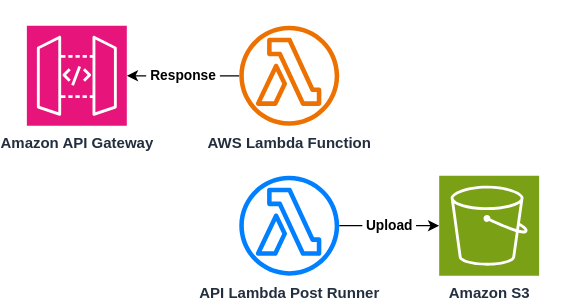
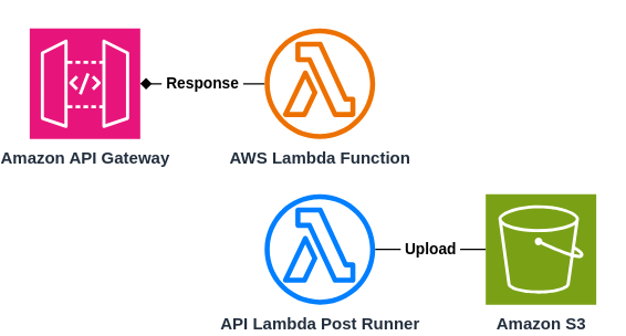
  <mxCell id="0" />
  <mxCell id="1" parent="0" />
- <mxCell id="2" value="&amp;nbsp;Response&amp;nbsp;" style="edgeStyle=orthogonalEdgeStyle;rounded=0;orthogonalLoop=1;jettySize=auto;html=1;fontStyle=1" parent="1" source="3" target="6" edge="1"><mxGeometry relative="1" as="geometry" /></mxCell>
+ <mxCell id="2" value="&amp;nbsp;Response&amp;nbsp;" style="edgeStyle=orthogonalEdgeStyle;rounded=0;orthogonalLoop=1;jettySize=auto;html=1;fontStyle=1;endArrow=diamond;" parent="1" source="3" target="6" edge="1"><mxGeometry relative="1" as="geometry" /></mxCell>
  <mxCell id="3" value="AWS Lambda Function" style="sketch=0;outlineConnect=0;fontColor=#232F3E;gradientColor=none;fillColor=#ED7100;strokeColor=none;dashed=0;verticalLabelPosition=bottom;verticalAlign=top;align=center;html=1;fontSize=12;fontStyle=1;aspect=fixed;pointerEvents=1;shape=mxgraph.aws4.lambda_function;" parent="1" vertex="1"><mxGeometry x="190" y="20" width="80" height="80" as="geometry" /></mxCell>
- <mxCell id="4" value="&amp;nbsp;Upload&amp;nbsp;" style="edgeStyle=orthogonalEdgeStyle;rounded=0;orthogonalLoop=1;jettySize=auto;html=1;fontStyle=1" parent="1" source="5" target="7" edge="1"><mxGeometry relative="1" as="geometry" /></mxCell>
+ <mxCell id="4" value="&amp;nbsp;Upload&amp;nbsp;" style="edgeStyle=orthogonalEdgeStyle;rounded=0;orthogonalLoop=1;jettySize=auto;html=1;fontStyle=1;endArrow=none;" parent="1" source="5" target="7" edge="1"><mxGeometry relative="1" as="geometry" /></mxCell>
  <mxCell id="5" value="API Lambda Post Runner" style="sketch=0;outlineConnect=0;fontColor=#232F3E;gradientColor=none;fillColor=#007FFF;strokeColor=none;dashed=0;verticalLabelPosition=bottom;verticalAlign=top;align=center;html=1;fontSize=12;fontStyle=1;aspect=fixed;pointerEvents=1;shape=mxgraph.aws4.lambda_function;" parent="1" vertex="1"><mxGeometry x="190" y="140" width="80" height="80" as="geometry" /></mxCell>
  <mxCell id="6" value="Amazon API Gateway" style="sketch=0;points=[[0,0,0],[0.25,0,0],[0.5,0,0],[0.75,0,0],[1,0,0],[0,1,0],[0.25,1,0],[0.5,1,0],[0.75,1,0],[1,1,0],[0,0.25,0],[0,0.5,0],[0,0.75,0],[1,0.25,0],[1,0.5,0],[1,0.75,0]];outlineConnect=0;fontColor=#232F3E;fillColor=#E7157B;strokeColor=#ffffff;dashed=0;verticalLabelPosition=bottom;verticalAlign=top;align=center;html=1;fontSize=12;fontStyle=1;aspect=fixed;shape=mxgraph.aws4.resourceIcon;resIcon=mxgraph.aws4.api_gateway;" parent="1" vertex="1"><mxGeometry x="20" y="20" width="80" height="80" as="geometry" /></mxCell>
  <mxCell id="7" value="Amazon S3" style="sketch=0;points=[[0,0,0],[0.25,0,0],[0.5,0,0],[0.75,0,0],[1,0,0],[0,1,0],[0.25,1,0],[0.5,1,0],[0.75,1,0],[1,1,0],[0,0.25,0],[0,0.5,0],[0,0.75,0],[1,0.25,0],[1,0.5,0],[1,0.75,0]];outlineConnect=0;fontColor=#232F3E;fillColor=#7AA116;strokeColor=#ffffff;dashed=0;verticalLabelPosition=bottom;verticalAlign=top;align=center;html=1;fontSize=12;fontStyle=1;aspect=fixed;shape=mxgraph.aws4.resourceIcon;resIcon=mxgraph.aws4.s3;" parent="1" vertex="1"><mxGeometry x="350" y="140" width="80" height="80" as="geometry" /></mxCell>
